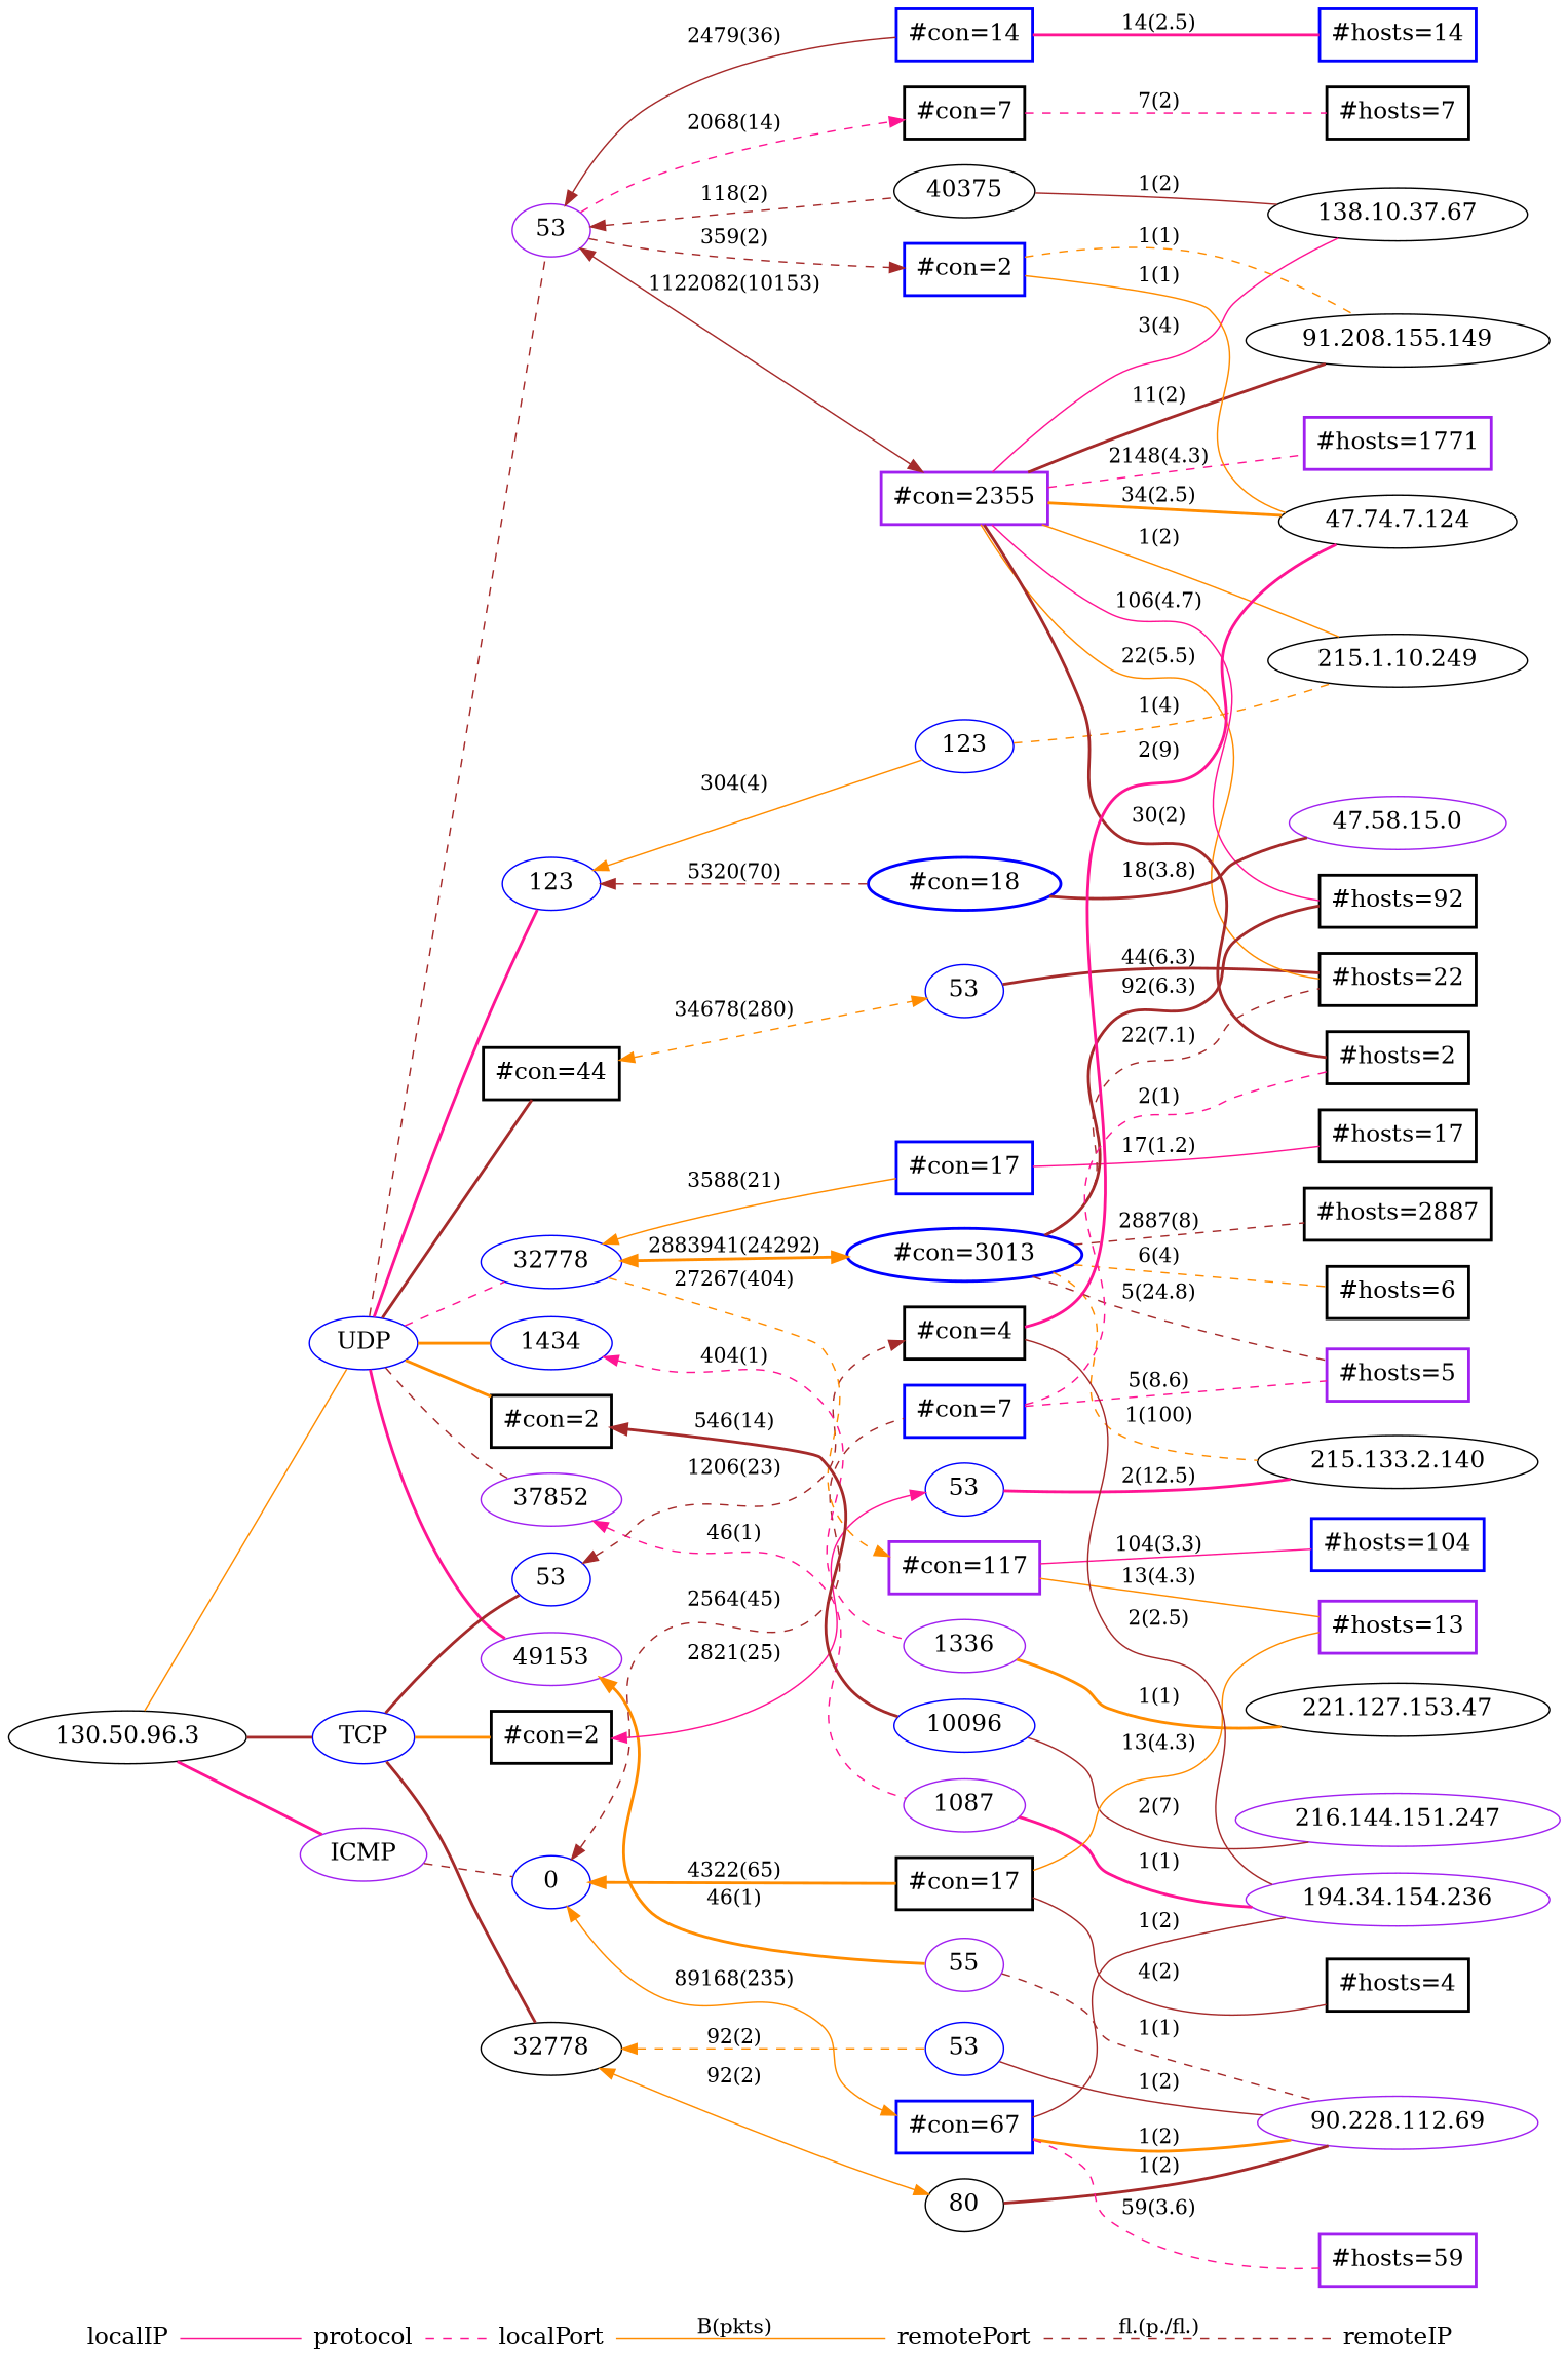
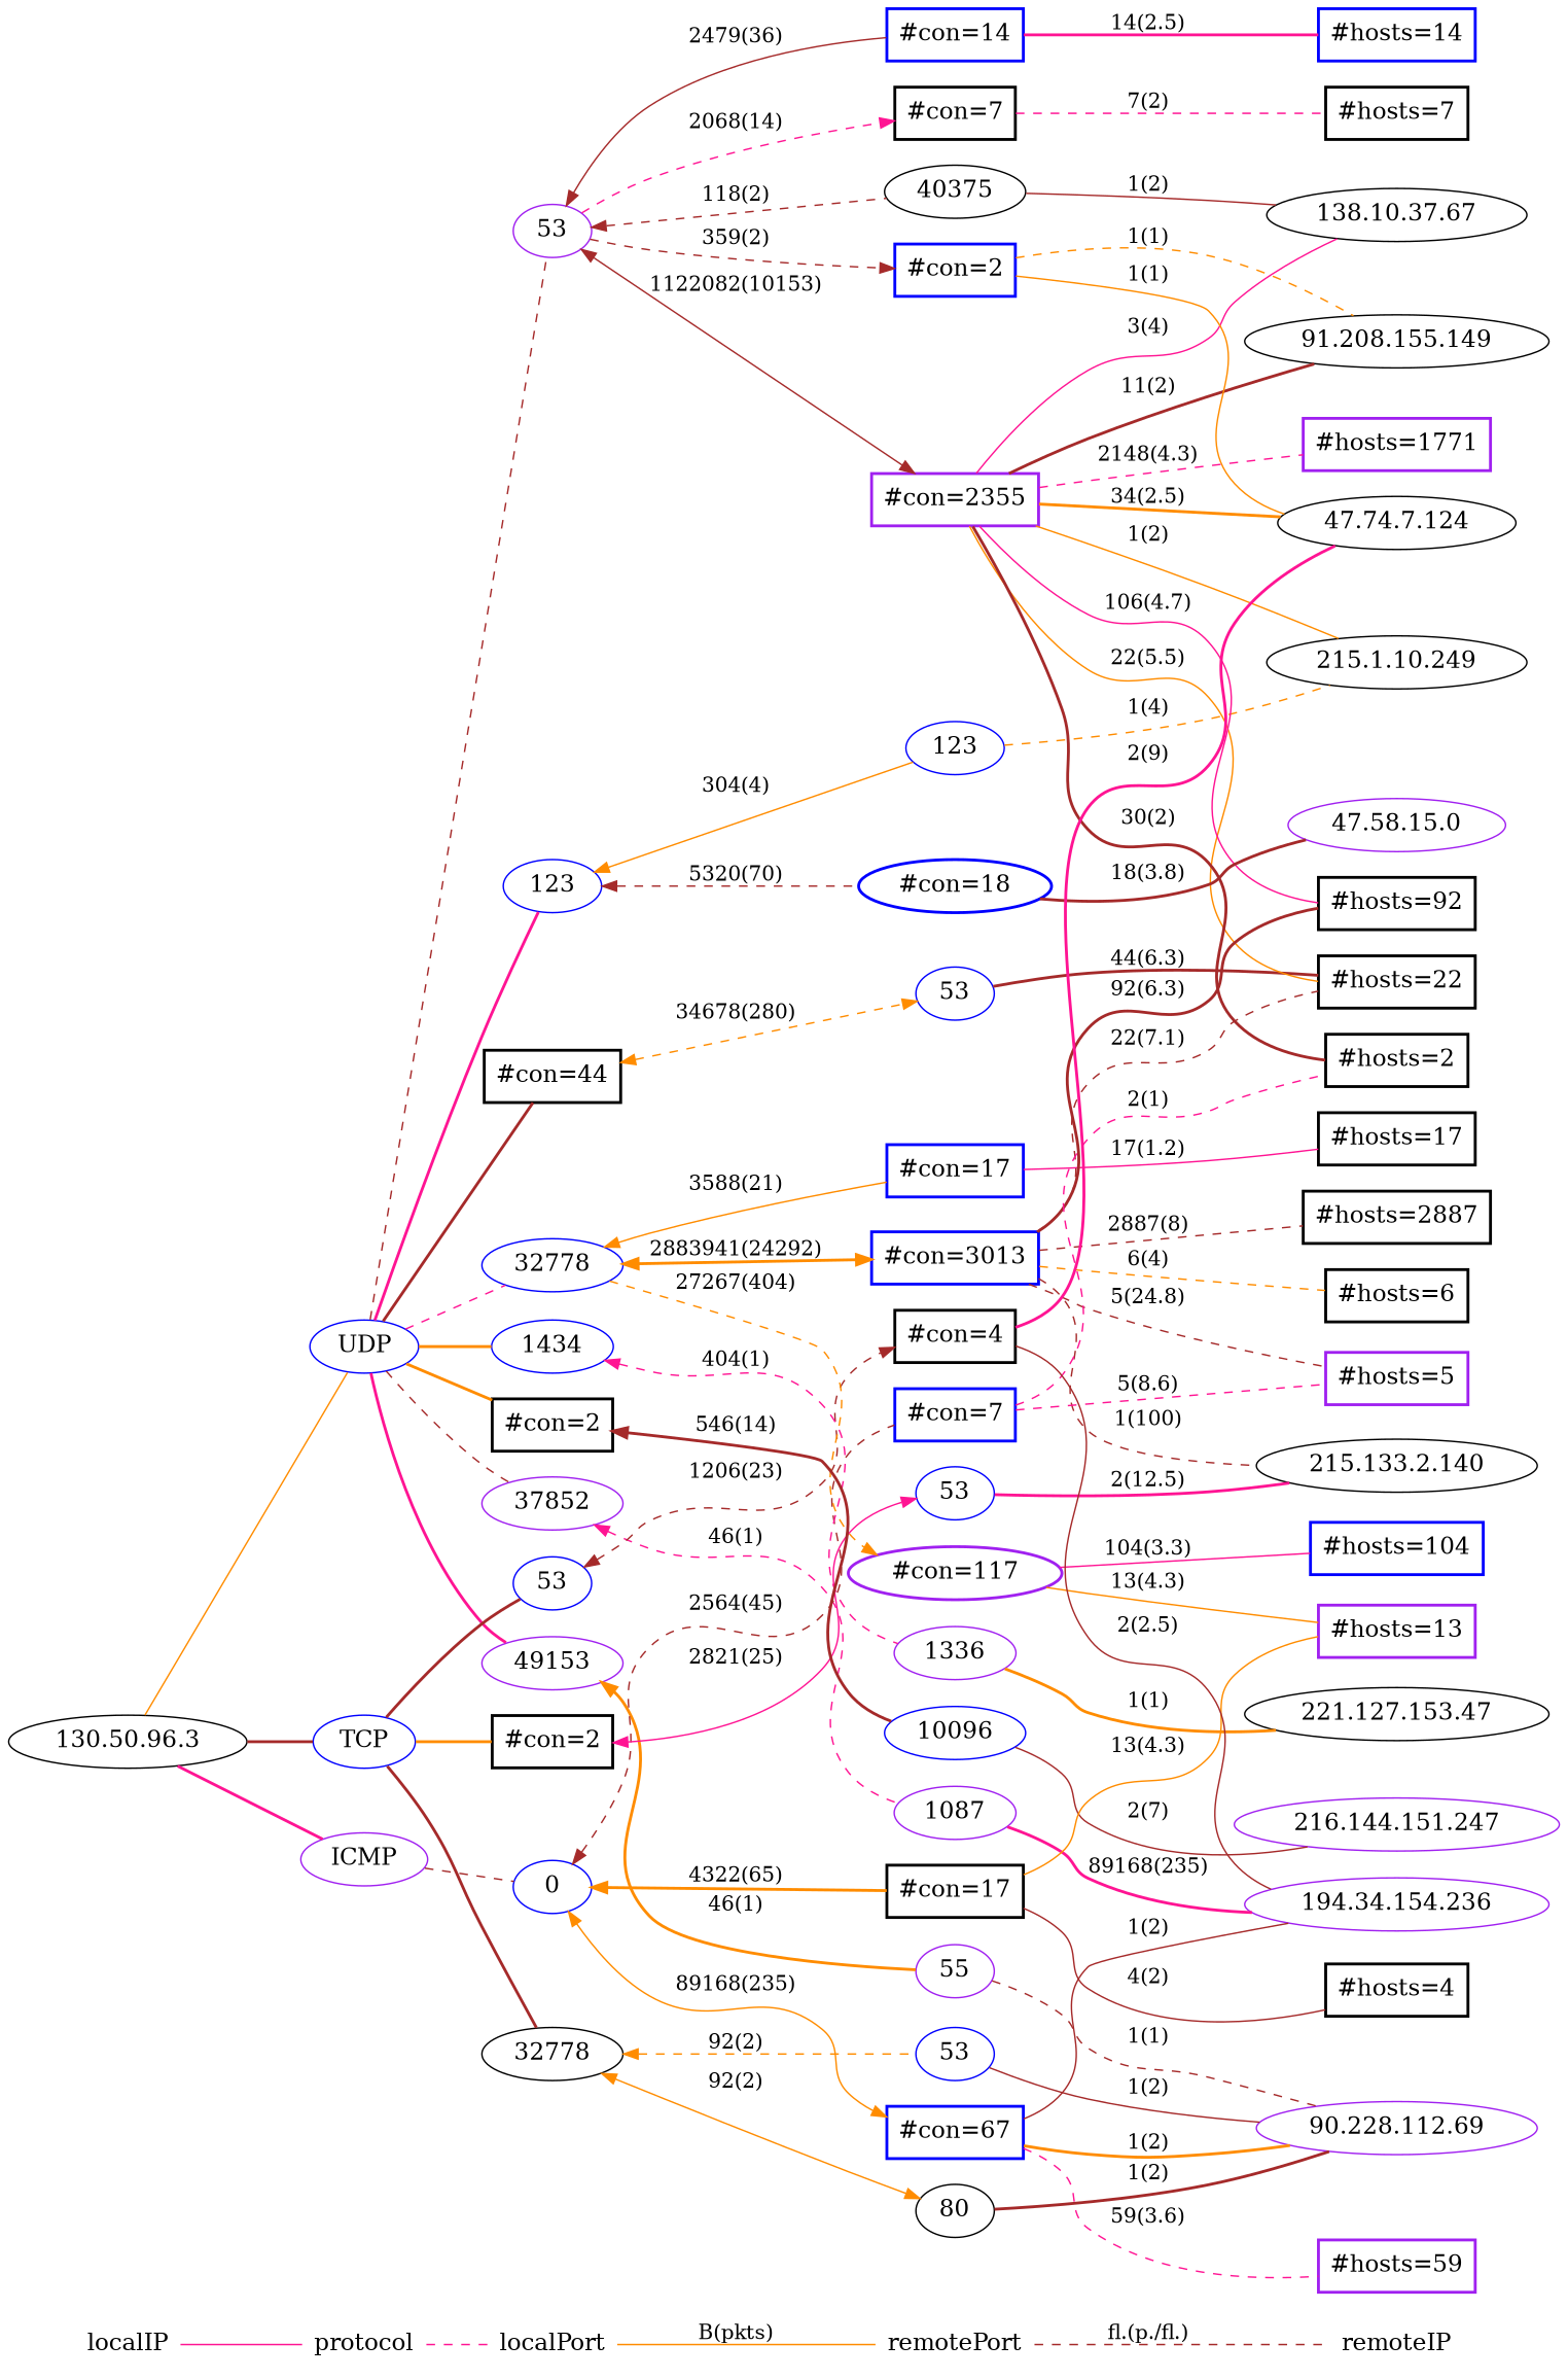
  graph {
    rankdir=LR
    node [color=blue fontsize=16 shape=ellipse]
    edge [color=brown style=dashed]
    localIP [shape=plaintext]
    n2 [color=black label="130.50.96.3"]
    protocol [shape=plaintext]
    n4 [label=UDP]
    n5 [color=purple label=ICMP]
    n6 [label=TCP]
    localPort [color=purple shape=plaintext]
    n8 [color=purple label=53]
    n9 [color=purple label=49153]
    n10 [color=purple label=37852]
    n11 [label=123]
    n12 [label=0]
    n13 [label=53]
    n14 [label=32778]
    n15 [color=black label=32778]
    n16 [label=1434]
    n17 [color=black label="#con=44" shape=box style=bold]
    n18 [color=black label="#con=2" shape=box style=bold]
    n19 [color=black label="#con=2" shape=box style=bold]
    remotePort [color=purple shape=plaintext]
    n21 [color=black label=40375]
    n22 [label=123]
    n23 [color=black label=80]
    n24 [color=purple label=1336]
    n25 [label=53]
    n26 [color=purple label=55]
    n27 [color=purple label=1087]
    n28 [label=10096]
    n29 [label=53]
    n30 [label=53]
    n31 [color=black label="#con=17" shape=box style=bold]
    n32 [color=purple label="#con=2355" shape=box style=bold]
    n33 [label="#con=18" style=bold]
-   n34 [color=purple label="#con=117" shape=box style=bold]
+   n34 [color=purple label="#con=117" style=bold]
    n35 [label="#con=14" shape=box style=bold]
    n36 [color=black label="#con=7" shape=box style=bold]
    n37 [label="#con=2" shape=box style=bold]
    n38 [label="#con=17" shape=box style=bold]
    n39 [label="#con=67" shape=box style=bold]
-   n40 [label="#con=3013" style=bold]
+   n40 [label="#con=3013" shape=box style=bold]
    n41 [label="#con=7" shape=box style=bold]
    n42 [color=black label="#con=4" shape=box style=bold]
    remoteIP [shape=plaintext]
    n44 [color=black label="215.1.10.249"]
    n45 [color=purple label="90.228.112.69"]
    n46 [color=purple label="216.144.151.247"]
    n47 [color=black label="215.133.2.140"]
    n48 [color=purple label="47.58.15.0"]
    n49 [color=black label="221.127.153.47"]
    n50 [color=purple label="194.34.154.236"]
    n51 [color=black label="138.10.37.67"]
    n52 [color=black label="91.208.155.149"]
    n53 [color=black label="47.74.7.124"]
    n54 [color=black label="#hosts=22" shape=box style=bold]
    n55 [color=black label="#hosts=2" shape=box style=bold]
    n56 [color=black label="#hosts=7" shape=box style=bold]
    n57 [color=black label="#hosts=17" shape=box style=bold]
    n58 [color=black label="#hosts=92" shape=box style=bold]
    n59 [label="#hosts=14" shape=box style=bold]
    n60 [color=purple label="#hosts=5" shape=box style=bold]
    n61 [color=purple label="#hosts=13" shape=box style=bold]
    n62 [color=purple label="#hosts=1771" shape=box style=bold]
    n63 [color=black label="#hosts=6" shape=box style=bold]
    n64 [color=purple label="#hosts=59" shape=box style=bold]
    n65 [color=black label="#hosts=2887" shape=box style=bold]
    n66 [label="#hosts=104" shape=box style=bold]
    n67 [color=black label="#hosts=4" shape=box style=bold]
    subgraph sub_1 {
      rank=same
      localIP
      n2
    }
    subgraph sub_2 {
      rank=same
      protocol
      n4
      n5
      n6
    }
    subgraph sub_3 {
      rank=same
      localPort
      n8
      n9
      n10
      n11
      n12
      n13
      n14
      n15
      n16
      n17
      n18
      n19
    }
    subgraph sub_4 {
      rank=same
      remotePort
      n21
      n22
      n23
      n24
      n25
      n26
      n27
      n28
      n29
      n30
      n31
      n32
      n33
      n34
      n35
      n36
      n37
      n38
      n39
      n40
      n41
      n42
    }
    subgraph sub_5 {
      rank=same
      remoteIP
      n44
      n45
      n46
      n47
      n48
      n49
      n50
      n51
      n52
      n53
      n54
      n55
      n56
      n57
      n58
      n59
      n60
      n61
      n62
      n63
      n64
      n65
      n66
      n67
    }
    localIP -- protocol [color=deeppink style=solid]
    n2 -- n4 [color=darkorange style=solid]
    n2 -- n5 [color=deeppink style=bold]
    n2 -- n6 [style=bold]
    protocol -- localPort [color=deeppink]
    n4 -- n8
    n4 -- n9 [color=deeppink style=bold]
    n4 -- n10
    n4 -- n11 [color=deeppink style=bold]
    n4 -- n14 [color=deeppink]
    n4 -- n16 [color=darkorange style=bold]
    n4 -- n17 [style=bold]
    n4 -- n19 [color=darkorange style=bold]
    n5 -- n12
    n6 -- n13 [style=bold]
    n6 -- n15 [style=bold]
    n6 -- n18 [color=darkorange style=bold]
    localPort -- remotePort [color=darkorange label="B(pkts)" style=solid]
    n8 -- n21 [dir=back label="118(2)"]
    n8 -- n32 [dir=both label="1122082(10153)" style=solid]
    n8 -- n35 [dir=back label="2479(36)" style=solid]
    n8 -- n36 [color=deeppink dir=forward label="2068(14)"]
    n8 -- n37 [dir=forward label="359(2)"]
    n9 -- n26 [color=darkorange dir=back label="46(1)" style=bold]
    n10 -- n27 [color=deeppink dir=back label="46(1)"]
    n11 -- n22 [color=darkorange dir=back label="304(4)" style=solid]
    n11 -- n33 [dir=back label="5320(70)"]
    n12 -- n31 [color=darkorange dir=back label="4322(65)" style=bold]
    n12 -- n39 [color=darkorange dir=both label="89168(235)" style=solid]
    n12 -- n41 [dir=back label="2564(45)"]
    n13 -- n42 [dir=both label="1206(23)"]
    n14 -- n34 [color=darkorange dir=forward label="27267(404)"]
    n14 -- n38 [color=darkorange dir=back label="3588(21)" style=solid]
    n14 -- n40 [color=darkorange dir=both label="2883941(24292)" style=bold]
    n15 -- n23 [color=darkorange dir=both label="92(2)" style=solid]
    n15 -- n25 [color=darkorange dir=back label="92(2)"]
    n16 -- n24 [color=deeppink dir=back label="404(1)"]
    n17 -- n30 [color=darkorange dir=both label="34678(280)"]
    n18 -- n29 [color=deeppink dir=both label="2821(25)" style=solid]
    n19 -- n28 [dir=back label="546(14)" style=bold]
    remotePort -- remoteIP [label="fl.(p./fl.)"]
    n21 -- n51 [label="1(2)" style=solid]
    n22 -- n44 [color=darkorange label="1(4)"]
    n23 -- n45 [label="1(2)" style=bold]
    n24 -- n49 [color=darkorange label="1(1)" style=bold]
    n25 -- n45 [label="1(2)" style=solid]
    n26 -- n45 [label="1(1)"]
-   n27 -- n50 [color=deeppink label="1(1)" style=bold]
+   n27 -- n50 [color=deeppink label="89168(235)" style=bold]
    n28 -- n46 [label="2(7)" style=solid]
    n29 -- n47 [color=deeppink label="2(12.5)" style=bold]
    n30 -- n54 [label="44(6.3)" style=bold]
    n31 -- n61 [color=darkorange label="13(4.3)" style=solid]
    n31 -- n67 [label="4(2)" style=solid]
    n32 -- n44 [color=darkorange label="1(2)" style=solid]
    n32 -- n51 [color=deeppink label="3(4)" style=solid]
    n32 -- n52 [label="11(2)" style=bold]
    n32 -- n53 [color=darkorange label="34(2.5)" style=bold]
    n32 -- n54 [color=darkorange label="22(5.5)" style=solid]
    n32 -- n55 [label="30(2)" style=bold]
    n32 -- n58 [color=deeppink label="106(4.7)" style=solid]
    n32 -- n62 [color=deeppink label="2148(4.3)"]
    n33 -- n48 [label="18(3.8)" style=bold]
    n34 -- n61 [color=darkorange label="13(4.3)" style=solid]
    n34 -- n66 [color=deeppink label="104(3.3)" style=solid]
    n35 -- n59 [color=deeppink label="14(2.5)" style=bold]
    n36 -- n56 [color=deeppink label="7(2)"]
    n37 -- n52 [color=darkorange label="1(1)"]
    n37 -- n53 [color=darkorange label="1(1)" style=solid]
    n38 -- n57 [color=deeppink label="17(1.2)" style=solid]
    n39 -- n45 [color=darkorange label="1(2)" style=bold]
    n39 -- n50 [label="1(2)" style=solid]
    n39 -- n64 [color=deeppink label="59(3.6)"]
-   n40 -- n47 [color=darkorange label="1(100)"]
+   n40 -- n47 [label="1(100)"]
    n40 -- n54 [label="22(7.1)"]
    n40 -- n58 [label="92(6.3)" style=bold]
    n40 -- n60 [label="5(24.8)"]
    n40 -- n63 [color=darkorange label="6(4)"]
    n40 -- n65 [label="2887(8)"]
    n41 -- n55 [color=deeppink label="2(1)"]
    n41 -- n60 [color=deeppink label="5(8.6)"]
    n42 -- n50 [label="2(2.5)" style=solid]
    n42 -- n53 [color=deeppink label="2(9)" style=bold]
  }
